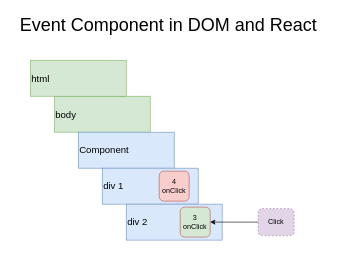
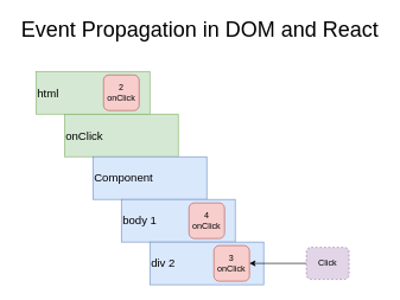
  <mxCell id="0" />
  <mxCell id="1" parent="0" />
- <mxCell id="2" value="Event Component in DOM and React" style="text;html=1;align=center;verticalAlign=middle;resizable=0;points=[];autosize=1;strokeColor=none;fontSize=30;" vertex="1" parent="1"><mxGeometry x="20" y="20" width="520" height="40" as="geometry" /></mxCell>
- <mxCell id="3" value="body" style="rounded=0;whiteSpace=wrap;html=1;fontSize=16;align=left;fillColor=#d5e8d4;strokeColor=#82b366;" vertex="1" parent="1"><mxGeometry x="90" y="160" width="160" height="60" as="geometry" /></mxCell>
+ <mxCell id="2" value="Event Propagation in DOM and React" style="text;html=1;align=center;verticalAlign=middle;resizable=0;points=[];autosize=1;strokeColor=none;fontSize=30;" vertex="1" parent="1"><mxGeometry x="20" y="20" width="520" height="40" as="geometry" /></mxCell>
+ <mxCell id="3" value="onClick" style="rounded=0;whiteSpace=wrap;html=1;fontSize=16;align=left;fillColor=#d5e8d4;strokeColor=#82b366;" vertex="1" parent="1"><mxGeometry x="90" y="160" width="160" height="60" as="geometry" /></mxCell>
  <mxCell id="4" value="Component" style="rounded=0;whiteSpace=wrap;html=1;fontSize=16;align=left;fillColor=#dae8fc;strokeColor=#6c8ebf;" vertex="1" parent="1"><mxGeometry x="130" y="220" width="160" height="60" as="geometry" /></mxCell>
- <mxCell id="5" value="div 1" style="rounded=0;whiteSpace=wrap;html=1;fontSize=16;align=left;fillColor=#dae8fc;strokeColor=#6c8ebf;" vertex="1" parent="1"><mxGeometry x="170" y="280" width="160" height="60" as="geometry" /></mxCell>
+ <mxCell id="5" value="body 1" style="rounded=0;whiteSpace=wrap;html=1;fontSize=16;align=left;fillColor=#dae8fc;strokeColor=#6c8ebf;" vertex="1" parent="1"><mxGeometry x="170" y="280" width="160" height="60" as="geometry" /></mxCell>
  <mxCell id="6" value="html" style="rounded=0;whiteSpace=wrap;html=1;fontSize=16;align=left;fillColor=#d5e8d4;strokeColor=#82b366;" vertex="1" parent="1"><mxGeometry x="50" y="100" width="160" height="60" as="geometry" /></mxCell>
  <mxCell id="7" value="div 2" style="rounded=0;whiteSpace=wrap;html=1;fontSize=16;align=left;fillColor=#dae8fc;strokeColor=#6c8ebf;" vertex="1" parent="1"><mxGeometry x="210" y="340" width="160" height="60" as="geometry" /></mxCell>
- <mxCell id="9" value="3&lt;br style=&quot;font-size: 12px&quot;&gt;onClick" style="rounded=1;whiteSpace=wrap;html=1;fontSize=12;align=center;fillColor=#d5e8d4;strokeColor=#b85450;" vertex="1" parent="1"><mxGeometry x="300" y="345" width="50" height="50" as="geometry" /></mxCell>
+ <mxCell id="8" value="2&lt;br style=&quot;font-size: 12px&quot;&gt;onClick" style="rounded=1;whiteSpace=wrap;html=1;fontSize=12;align=center;fillColor=#f8cecc;strokeColor=#b85450;" vertex="1" parent="1"><mxGeometry x="145" y="105" width="50" height="50" as="geometry" /></mxCell>
+ <mxCell id="9" value="3&lt;br style=&quot;font-size: 12px&quot;&gt;onClick" style="rounded=1;whiteSpace=wrap;html=1;fontSize=12;align=center;fillColor=#f8cecc;strokeColor=#b85450;" vertex="1" parent="1"><mxGeometry x="300" y="345" width="50" height="50" as="geometry" /></mxCell>
  <mxCell id="10" value="4&lt;br style=&quot;font-size: 12px&quot;&gt;onClick" style="rounded=1;whiteSpace=wrap;html=1;fontSize=12;align=center;fillColor=#f8cecc;strokeColor=#b85450;" vertex="1" parent="1"><mxGeometry x="265" y="285" width="50" height="50" as="geometry" /></mxCell>
  <mxCell id="11" style="edgeStyle=orthogonalEdgeStyle;rounded=0;orthogonalLoop=1;jettySize=auto;html=1;fontSize=12;" edge="1" parent="1" source="12" target="9"><mxGeometry relative="1" as="geometry" /></mxCell>
  <mxCell id="12" value="Click" style="rounded=1;whiteSpace=wrap;html=1;fontSize=12;align=center;fillColor=#e1d5e7;strokeColor=#9673a6;dashed=1;" vertex="1" parent="1"><mxGeometry x="430" y="347.5" width="60" height="45" as="geometry" /></mxCell>
